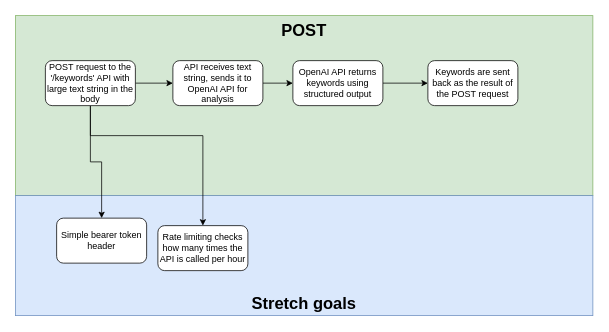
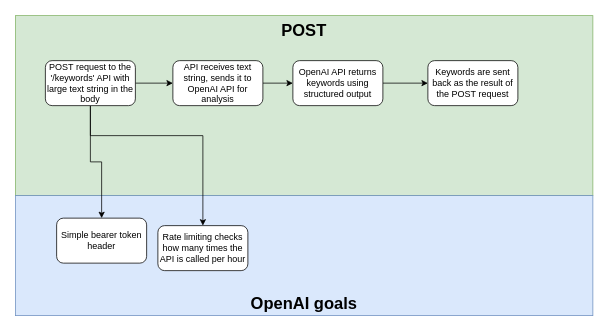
  <mxCell id="0" />
  <mxCell id="1" parent="0" />
  <mxCell id="2" value="&lt;b&gt;POST&lt;/b&gt;" style="rounded=0;whiteSpace=wrap;html=1;fillColor=#d5e8d4;strokeColor=#82b366;verticalAlign=top;fontSize=22;" vertex="1" parent="1"><mxGeometry x="20" y="20" width="770" height="240" as="geometry" /></mxCell>
- <mxCell id="3" value="&lt;b&gt;&lt;font style=&quot;font-size: 22px;&quot;&gt;Stretch goals&lt;/font&gt;&lt;/b&gt;" style="rounded=0;whiteSpace=wrap;html=1;fillColor=#dae8fc;strokeColor=#6c8ebf;verticalAlign=bottom;" vertex="1" parent="1"><mxGeometry x="20" y="260" width="770" height="160" as="geometry" /></mxCell>
+ <mxCell id="3" value="&lt;b&gt;&lt;font style=&quot;font-size: 22px;&quot;&gt;OpenAI goals&lt;/font&gt;&lt;/b&gt;" style="rounded=0;whiteSpace=wrap;html=1;fillColor=#dae8fc;strokeColor=#6c8ebf;verticalAlign=bottom;" vertex="1" parent="1"><mxGeometry x="20" y="260" width="770" height="160" as="geometry" /></mxCell>
  <mxCell id="4" value="" style="edgeStyle=orthogonalEdgeStyle;rounded=0;orthogonalLoop=1;jettySize=auto;html=1;" edge="1" parent="1" source="7" target="9"><mxGeometry relative="1" as="geometry" /></mxCell>
  <mxCell id="5" style="edgeStyle=orthogonalEdgeStyle;rounded=0;orthogonalLoop=1;jettySize=auto;html=1;" edge="1" parent="1" source="7" target="14"><mxGeometry relative="1" as="geometry" /></mxCell>
  <mxCell id="6" style="edgeStyle=orthogonalEdgeStyle;rounded=0;orthogonalLoop=1;jettySize=auto;html=1;" edge="1" parent="1" source="7" target="13"><mxGeometry relative="1" as="geometry"><Array as="points"><mxPoint x="120" y="180" /><mxPoint x="270" y="180" /></Array></mxGeometry></mxCell>
  <mxCell id="7" value="POST request to the '/keywords' API with large text string in the body" style="rounded=1;whiteSpace=wrap;html=1;" vertex="1" parent="1"><mxGeometry x="60" y="80" width="120" height="60" as="geometry" /></mxCell>
  <mxCell id="8" value="" style="edgeStyle=orthogonalEdgeStyle;rounded=0;orthogonalLoop=1;jettySize=auto;html=1;" edge="1" parent="1" source="9" target="11"><mxGeometry relative="1" as="geometry" /></mxCell>
  <mxCell id="9" value="API receives text string, sends it to OpenAI API for analysis" style="whiteSpace=wrap;html=1;rounded=1;" vertex="1" parent="1"><mxGeometry x="230" y="80" width="120" height="60" as="geometry" /></mxCell>
  <mxCell id="10" value="" style="edgeStyle=orthogonalEdgeStyle;rounded=0;orthogonalLoop=1;jettySize=auto;html=1;" edge="1" parent="1" source="11" target="12"><mxGeometry relative="1" as="geometry" /></mxCell>
  <mxCell id="11" value="OpenAI API returns keywords using structured output" style="whiteSpace=wrap;html=1;rounded=1;" vertex="1" parent="1"><mxGeometry x="390" y="80" width="120" height="60" as="geometry" /></mxCell>
  <mxCell id="12" value="Keywords are sent back as the result of the POST request" style="whiteSpace=wrap;html=1;rounded=1;" vertex="1" parent="1"><mxGeometry x="570" y="80" width="120" height="60" as="geometry" /></mxCell>
  <mxCell id="13" value="Rate limiting checks how many times the API is called per hour" style="whiteSpace=wrap;html=1;rounded=1;" vertex="1" parent="1"><mxGeometry x="210" y="300" width="120" height="60" as="geometry" /></mxCell>
  <mxCell id="14" value="Simple bearer token header" style="rounded=1;whiteSpace=wrap;html=1;" vertex="1" parent="1"><mxGeometry x="75" y="290" width="120" height="60" as="geometry" /></mxCell>
